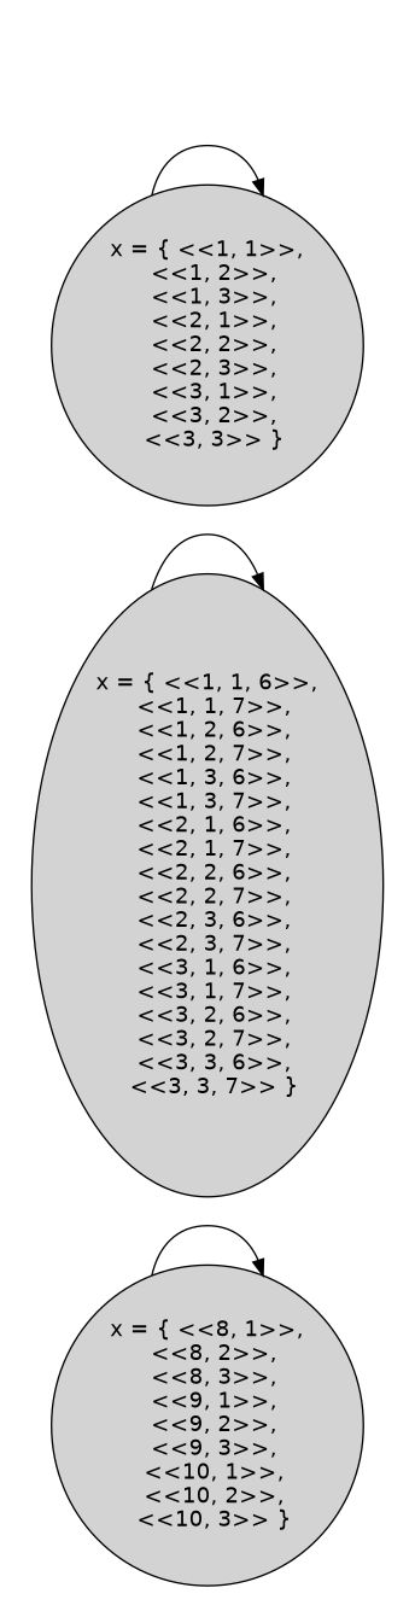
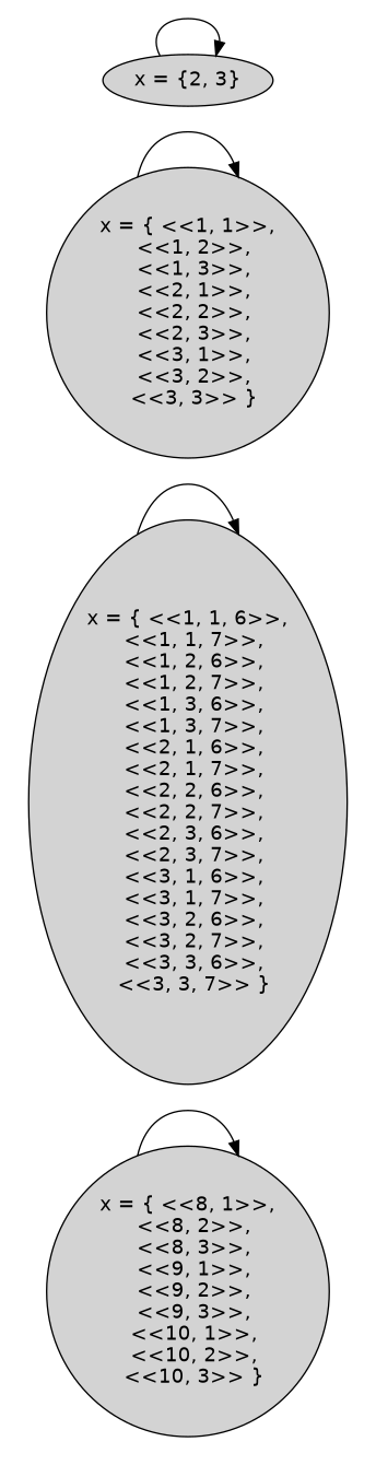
  strict digraph {
    nodesep=0.35
    rankdir=LR
    fontname="DejaVu Sans"
    node [style=filled fontname="DejaVu Sans"]
    edge [color=black fontcolor=black fontname="DejaVu Sans"]
+   n1 [label="x = {2, 3}"]
    n2 [label="x = { <<1, 1>>,\n  <<1, 2>>,\n  <<1, 3>>,\n  <<2, 1>>,\n  <<2, 2>>,\n  <<2, 3>>,\n  <<3, 1>>,\n  <<3, 2>>,\n  <<3, 3>> }"]
    n3 [label="x = { <<1, 1, 6>>,\n  <<1, 1, 7>>,\n  <<1, 2, 6>>,\n  <<1, 2, 7>>,\n  <<1, 3, 6>>,\n  <<1, 3, 7>>,\n  <<2, 1, 6>>,\n  <<2, 1, 7>>,\n  <<2, 2, 6>>,\n  <<2, 2, 7>>,\n  <<2, 3, 6>>,\n  <<2, 3, 7>>,\n  <<3, 1, 6>>,\n  <<3, 1, 7>>,\n  <<3, 2, 6>>,\n  <<3, 2, 7>>,\n  <<3, 3, 6>>,\n  <<3, 3, 7>> }"]
    n4 [label="x = { <<8, 1>>,\n  <<8, 2>>,\n  <<8, 3>>,\n  <<9, 1>>,\n  <<9, 2>>,\n  <<9, 3>>,\n  <<10, 1>>,\n  <<10, 2>>,\n  <<10, 3>> }"]
    subgraph cluster_1 {
      color=white
      subgraph sub_2 {
        color=white
        rank=same
+       n1
        n2
        n3
        n4
      }
    }
+   n1 -> n1
    n2 -> n2
    n3 -> n3
    n4 -> n4
  }
